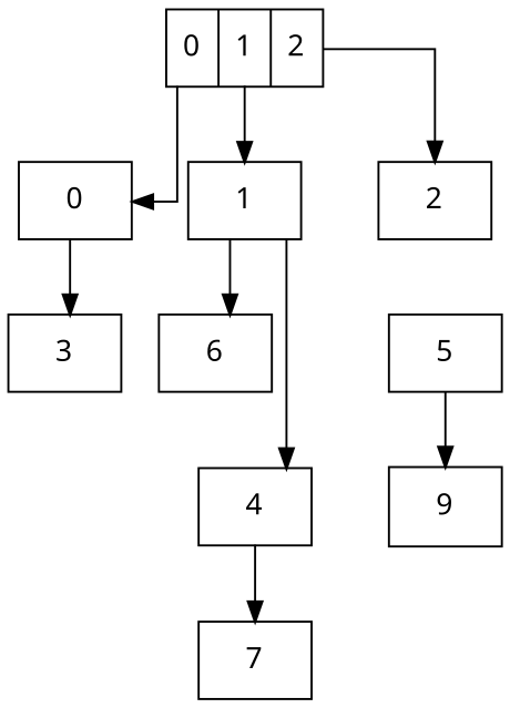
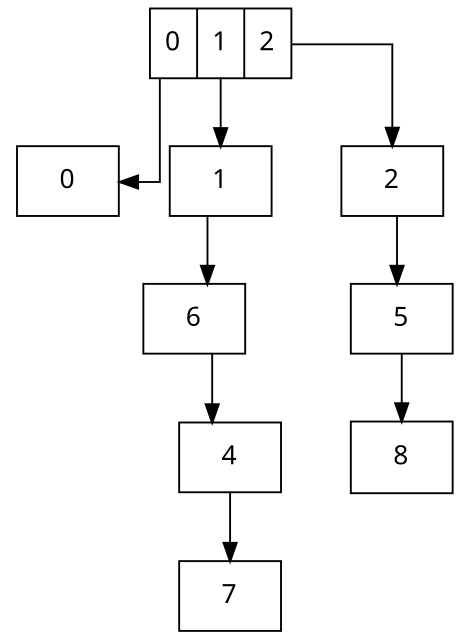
  digraph {
    splines=ortho
    node [fontname="Open Sans;sans-serif" fontsize=14 shape=record]
    edge [fontname="Open Sans;sans-serif" fontsize=14]
    n1 [label="<0> 0|<1> 1 |<2> 2"]
    0
    1
    2
-   3
    6
    4
    5
    7
-   8 [label=9]
+   8
    n1 -> 0 [tailport=0]
    n1 -> 1 [tailport=1]
    n1 -> 2 [tailport=2]
-   0 -> 3
    1 -> 6
-   1 -> 4
+   6 -> 4
+   2 -> 5
    4 -> 7
    5 -> 8
  }
